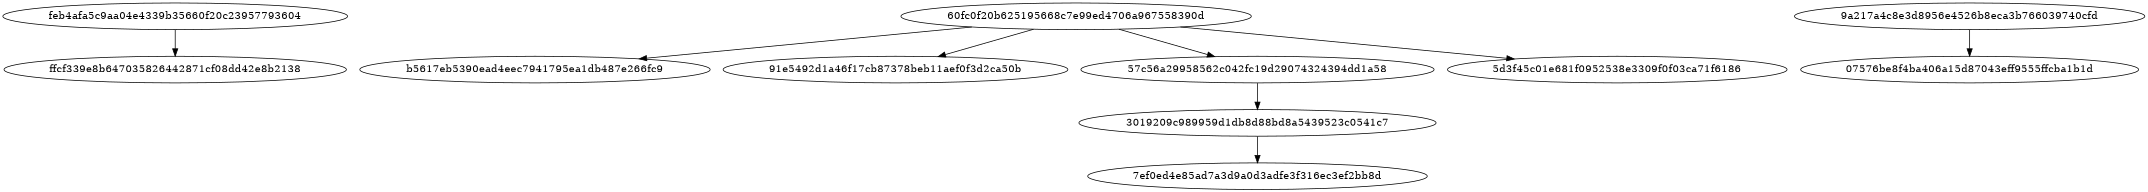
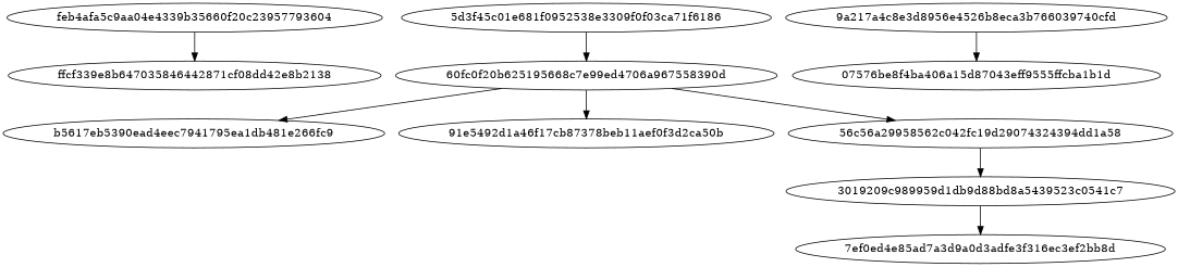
  digraph {
    feb4afa5c9aa04e4339b35660f20c23957793604
-   ffcf339e8b647035846442871cf08dd42e8b2138 [label=ffcf339e8b647035826442871cf08dd42e8b2138]
+   ffcf339e8b647035846442871cf08dd42e8b2138
    n3 [label="60fc0f20b625195668c7e99ed4706a967558390d"]
-   b5617eb5390ead4eec7941795ea1db487e266fc9
+   b5617eb5390ead4eec7941795ea1db487e266fc9 [label=b5617eb5390ead4eec7941795ea1db481e266fc9]
    n5 [label="91e5492d1a46f17cb87378beb11aef0f3d2ca50b"]
-   "57c56a29958562c042fc19d29074324394dd1a58"
-   "3019209c989959d1db8d88bd8a5439523c0541c7"
+   "57c56a29958562c042fc19d29074324394dd1a58" [label="56c56a29958562c042fc19d29074324394dd1a58"]
+   "3019209c989959d1db8d88bd8a5439523c0541c7" [label="3019209c989959d1db9d88bd8a5439523c0541c7"]
    "7ef0ed4e85ad7a3d9a0d3adfe3f316ec3ef2bb8d"
    "5d3f45c01e681f0952538e3309f0f03ca71f6186"
    "9a217a4c8e3d8956e4526b8eca3b766039740cfd"
    "07576be8f4ba406a15d87043eff9555ffcba1b1d"
    feb4afa5c9aa04e4339b35660f20c23957793604 -> ffcf339e8b647035846442871cf08dd42e8b2138
    n3 -> b5617eb5390ead4eec7941795ea1db487e266fc9
    n3 -> n5
    n3 -> "57c56a29958562c042fc19d29074324394dd1a58"
    "57c56a29958562c042fc19d29074324394dd1a58" -> "3019209c989959d1db8d88bd8a5439523c0541c7"
    "3019209c989959d1db8d88bd8a5439523c0541c7" -> "7ef0ed4e85ad7a3d9a0d3adfe3f316ec3ef2bb8d"
-   n3 -> "5d3f45c01e681f0952538e3309f0f03ca71f6186"
+   "5d3f45c01e681f0952538e3309f0f03ca71f6186" -> n3
    "9a217a4c8e3d8956e4526b8eca3b766039740cfd" -> "07576be8f4ba406a15d87043eff9555ffcba1b1d"
  }
